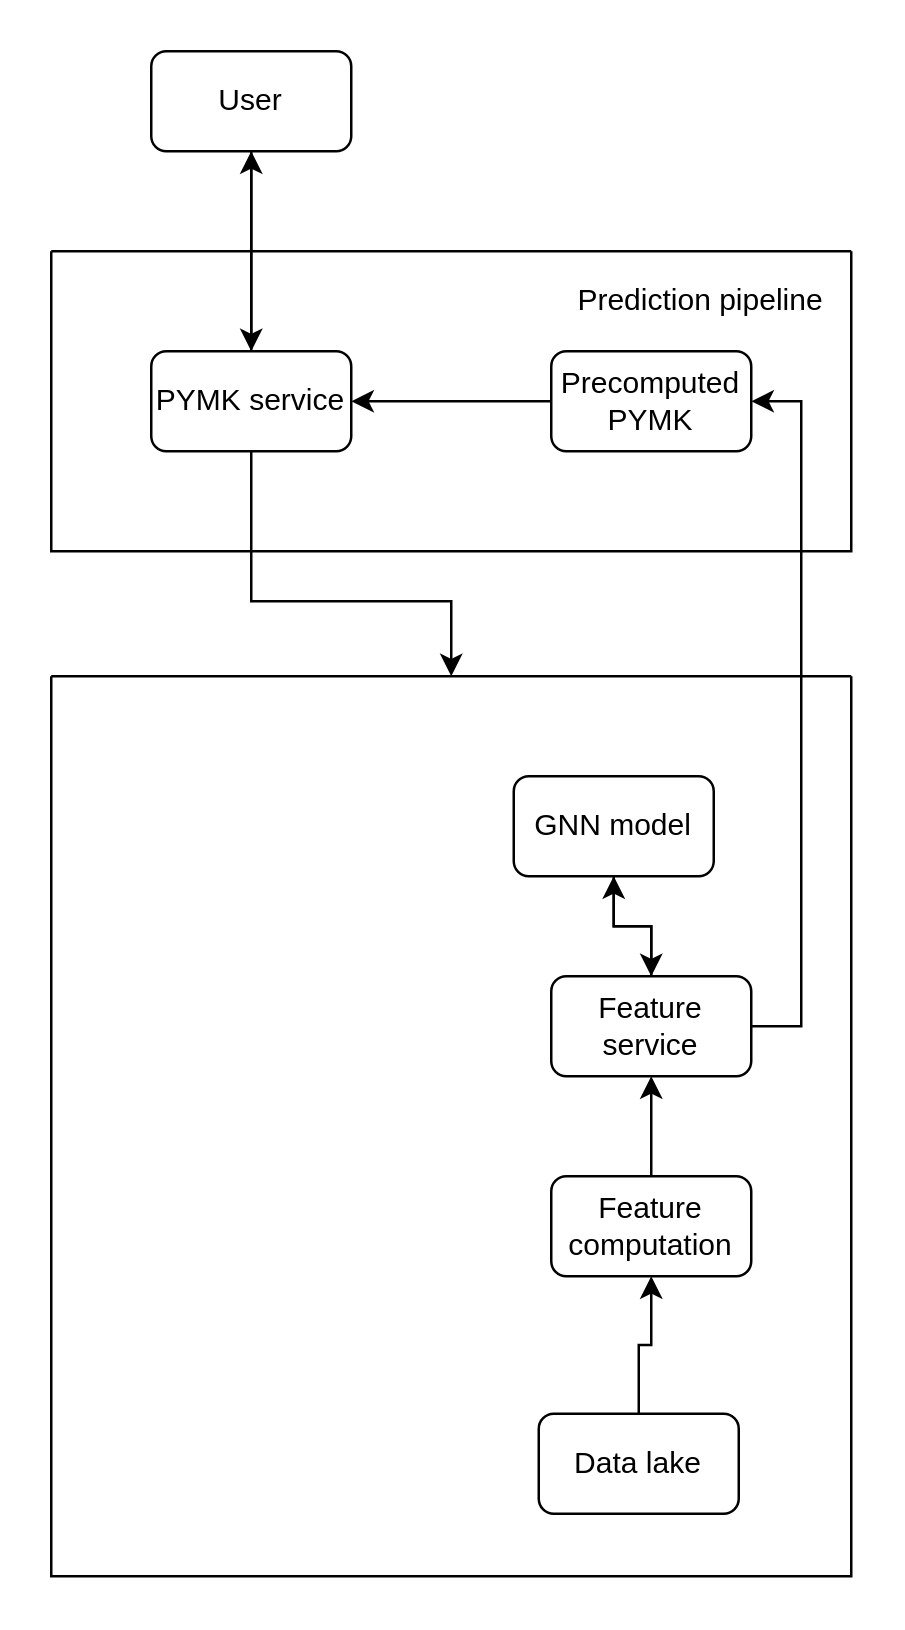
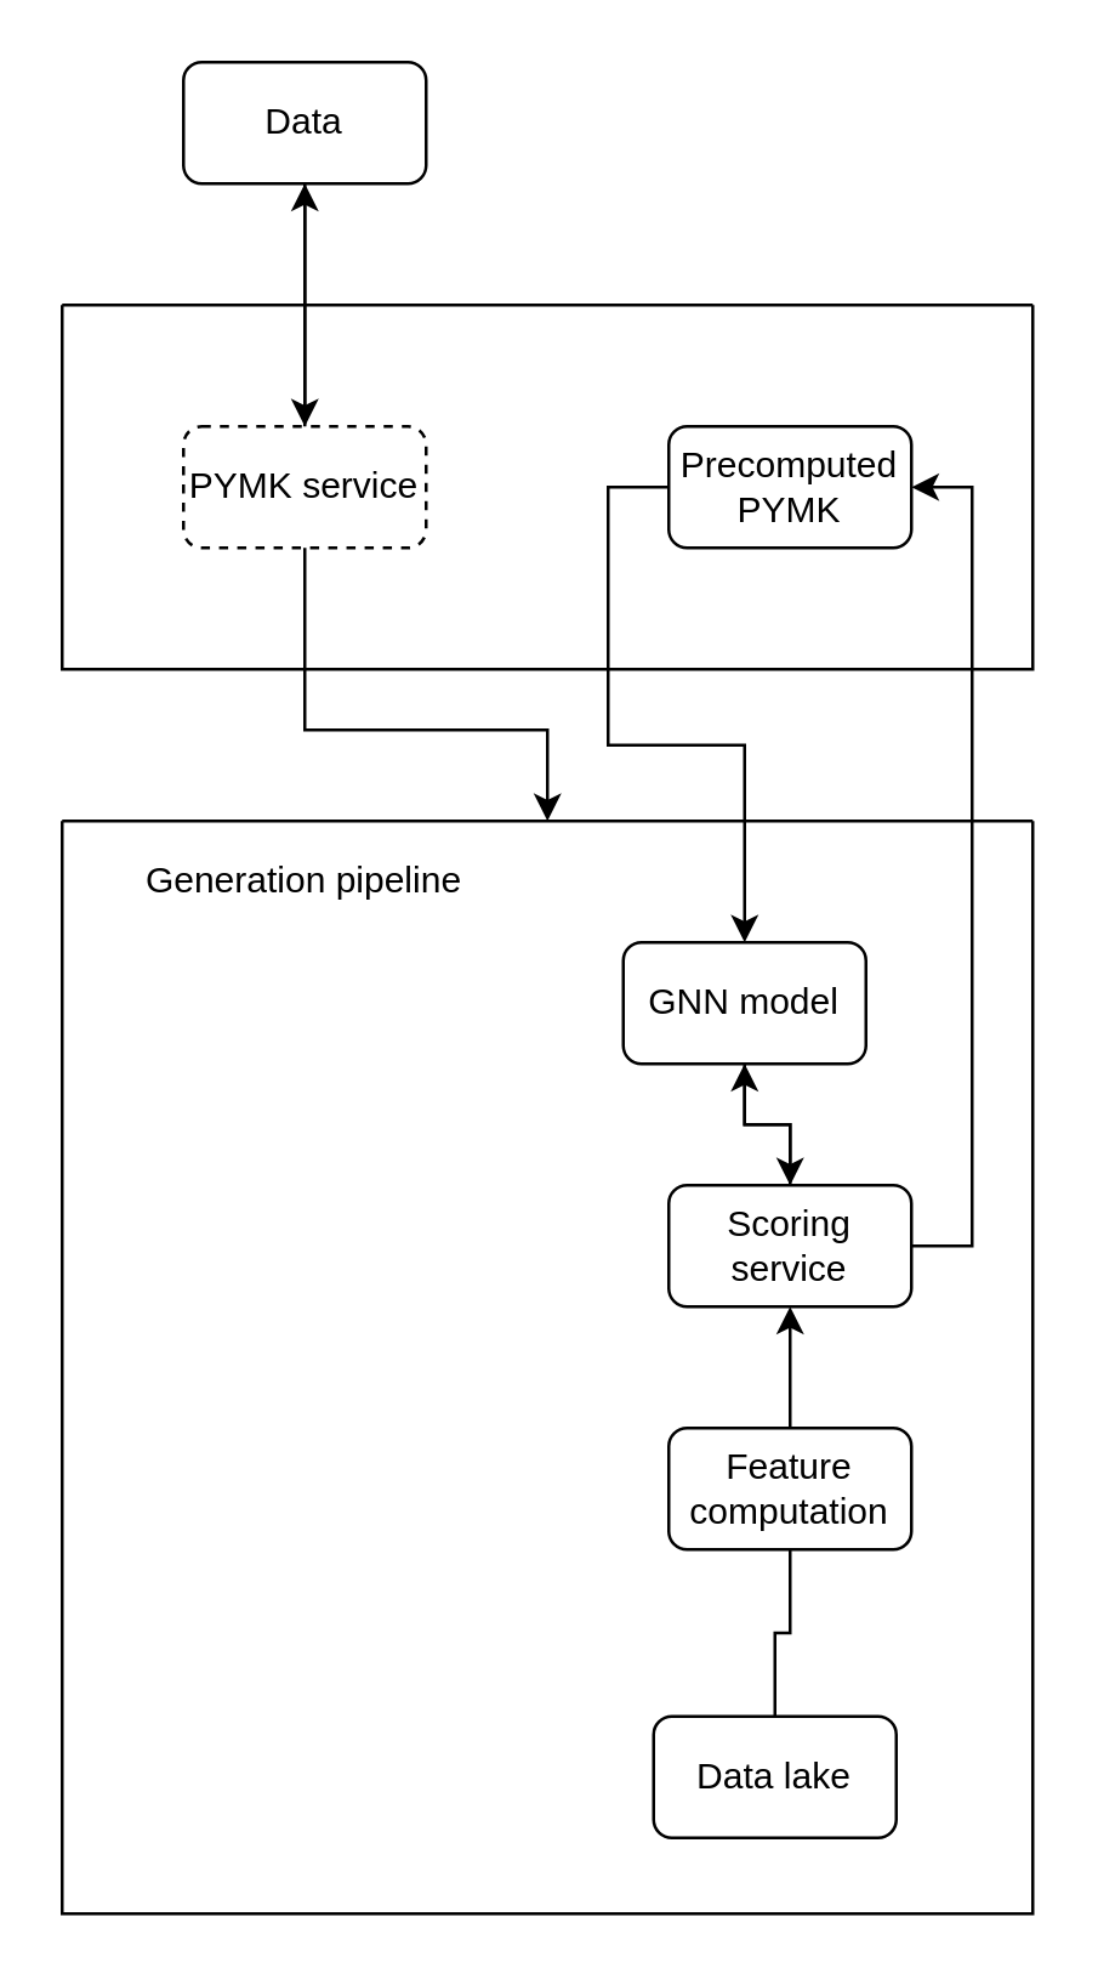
  <mxCell id="0" />
  <mxCell id="1" parent="0" />
  <mxCell id="2" value="" style="swimlane;startSize=0;" parent="1" vertex="1"><mxGeometry x="20" y="100" width="320" height="120" as="geometry" /></mxCell>
- <mxCell id="3" style="edgeStyle=orthogonalEdgeStyle;rounded=0;orthogonalLoop=1;jettySize=auto;html=1;exitX=0;exitY=0.5;exitDx=0;exitDy=0;entryX=1;entryY=0.5;entryDx=0;entryDy=0;" parent="2" source="4" target="5" edge="1"><mxGeometry relative="1" as="geometry" /></mxCell>
+ <mxCell id="3" style="edgeStyle=orthogonalEdgeStyle;rounded=0;orthogonalLoop=1;jettySize=auto;html=1;exitX=0;exitY=0.5;exitDx=0;exitDy=0;" parent="2" source="4" target="9" edge="1"><mxGeometry relative="1" as="geometry" /></mxCell>
  <mxCell id="4" value="Precomputed PYMK" style="rounded=1;whiteSpace=wrap;html=1;" parent="2" vertex="1"><mxGeometry x="200" y="40" width="80" height="40" as="geometry" /></mxCell>
- <mxCell id="5" value="PYMK service" style="rounded=1;whiteSpace=wrap;html=1;" parent="2" vertex="1"><mxGeometry x="40" y="40" width="80" height="40" as="geometry" /></mxCell>
- <mxCell id="6" value="Prediction pipeline" style="text;html=1;align=center;verticalAlign=middle;whiteSpace=wrap;rounded=0;" parent="2" vertex="1"><mxGeometry x="200" width="120" height="40" as="geometry" /></mxCell>
+ <mxCell id="5" value="PYMK service" style="rounded=1;whiteSpace=wrap;html=1;dashed=1;" parent="2" vertex="1"><mxGeometry x="40" y="40" width="80" height="40" as="geometry" /></mxCell>
  <mxCell id="7" value="" style="swimlane;startSize=0;" parent="1" vertex="1"><mxGeometry x="20" y="270" width="320" height="360" as="geometry" /></mxCell>
  <mxCell id="8" style="edgeStyle=orthogonalEdgeStyle;rounded=0;orthogonalLoop=1;jettySize=auto;html=1;exitX=0.5;exitY=1;exitDx=0;exitDy=0;entryX=0.5;entryY=0;entryDx=0;entryDy=0;" parent="7" source="9" target="11" edge="1"><mxGeometry relative="1" as="geometry" /></mxCell>
  <mxCell id="9" value="GNN model" style="rounded=1;whiteSpace=wrap;html=1;" parent="7" vertex="1"><mxGeometry x="185" y="40" width="80" height="40" as="geometry" /></mxCell>
  <mxCell id="10" style="edgeStyle=orthogonalEdgeStyle;rounded=0;orthogonalLoop=1;jettySize=auto;html=1;exitX=0.5;exitY=0;exitDx=0;exitDy=0;entryX=0.5;entryY=1;entryDx=0;entryDy=0;" parent="7" source="11" target="9" edge="1"><mxGeometry relative="1" as="geometry" /></mxCell>
- <mxCell id="11" value="Feature service" style="rounded=1;whiteSpace=wrap;html=1;" parent="7" vertex="1"><mxGeometry x="200" y="120" width="80" height="40" as="geometry" /></mxCell>
+ <mxCell id="11" value="Scoring service" style="rounded=1;whiteSpace=wrap;html=1;" parent="7" vertex="1"><mxGeometry x="200" y="120" width="80" height="40" as="geometry" /></mxCell>
  <mxCell id="12" style="edgeStyle=orthogonalEdgeStyle;rounded=0;orthogonalLoop=1;jettySize=auto;html=1;exitX=0.5;exitY=0;exitDx=0;exitDy=0;entryX=0.5;entryY=1;entryDx=0;entryDy=0;" parent="7" source="13" target="11" edge="1"><mxGeometry relative="1" as="geometry" /></mxCell>
  <mxCell id="13" value="Feature computation" style="rounded=1;whiteSpace=wrap;html=1;" parent="7" vertex="1"><mxGeometry x="200" y="200" width="80" height="40" as="geometry" /></mxCell>
- <mxCell id="14" style="edgeStyle=orthogonalEdgeStyle;rounded=0;orthogonalLoop=1;jettySize=auto;html=1;exitX=0.5;exitY=0;exitDx=0;exitDy=0;entryX=0.5;entryY=1;entryDx=0;entryDy=0;" parent="7" source="15" target="13" edge="1"><mxGeometry relative="1" as="geometry" /></mxCell>
+ <mxCell id="14" style="edgeStyle=orthogonalEdgeStyle;rounded=0;orthogonalLoop=1;jettySize=auto;html=1;exitX=0.5;exitY=0;exitDx=0;exitDy=0;entryX=0.5;entryY=1;entryDx=0;entryDy=0;endArrow=none;" parent="7" source="15" target="13" edge="1"><mxGeometry relative="1" as="geometry" /></mxCell>
  <mxCell id="15" value="Data lake" style="rounded=1;whiteSpace=wrap;html=1;" parent="7" vertex="1"><mxGeometry x="195" y="295" width="80" height="40" as="geometry" /></mxCell>
+ <mxCell id="16" value="Generation pipeline" style="text;html=1;align=center;verticalAlign=middle;whiteSpace=wrap;rounded=0;" parent="7" vertex="1"><mxGeometry width="160" height="40" as="geometry" /></mxCell>
  <mxCell id="17" style="edgeStyle=orthogonalEdgeStyle;rounded=0;orthogonalLoop=1;jettySize=auto;html=1;exitX=0.5;exitY=1;exitDx=0;exitDy=0;" parent="1" source="18" target="5" edge="1"><mxGeometry relative="1" as="geometry" /></mxCell>
- <mxCell id="18" value="User" style="rounded=1;whiteSpace=wrap;html=1;" parent="1" vertex="1"><mxGeometry x="60" y="20" width="80" height="40" as="geometry" /></mxCell>
+ <mxCell id="18" value="Data" style="rounded=1;whiteSpace=wrap;html=1;" parent="1" vertex="1"><mxGeometry x="60" y="20" width="80" height="40" as="geometry" /></mxCell>
  <mxCell id="19" style="edgeStyle=orthogonalEdgeStyle;rounded=0;orthogonalLoop=1;jettySize=auto;html=1;exitX=0.5;exitY=0;exitDx=0;exitDy=0;" parent="1" source="5" target="18" edge="1"><mxGeometry relative="1" as="geometry" /></mxCell>
  <mxCell id="20" style="edgeStyle=orthogonalEdgeStyle;rounded=0;orthogonalLoop=1;jettySize=auto;html=1;exitX=1;exitY=0.5;exitDx=0;exitDy=0;entryX=1;entryY=0.5;entryDx=0;entryDy=0;" edge="1" parent="1" source="11" target="4"><mxGeometry relative="1" as="geometry" /></mxCell>
  <mxCell id="21" style="edgeStyle=orthogonalEdgeStyle;rounded=0;orthogonalLoop=1;jettySize=auto;html=1;exitX=0.5;exitY=1;exitDx=0;exitDy=0;entryX=0.5;entryY=0;entryDx=0;entryDy=0;" edge="1" parent="1" source="5" target="7"><mxGeometry relative="1" as="geometry"><Array as="points"><mxPoint x="100" y="240" /><mxPoint x="180" y="240" /></Array></mxGeometry></mxCell>
